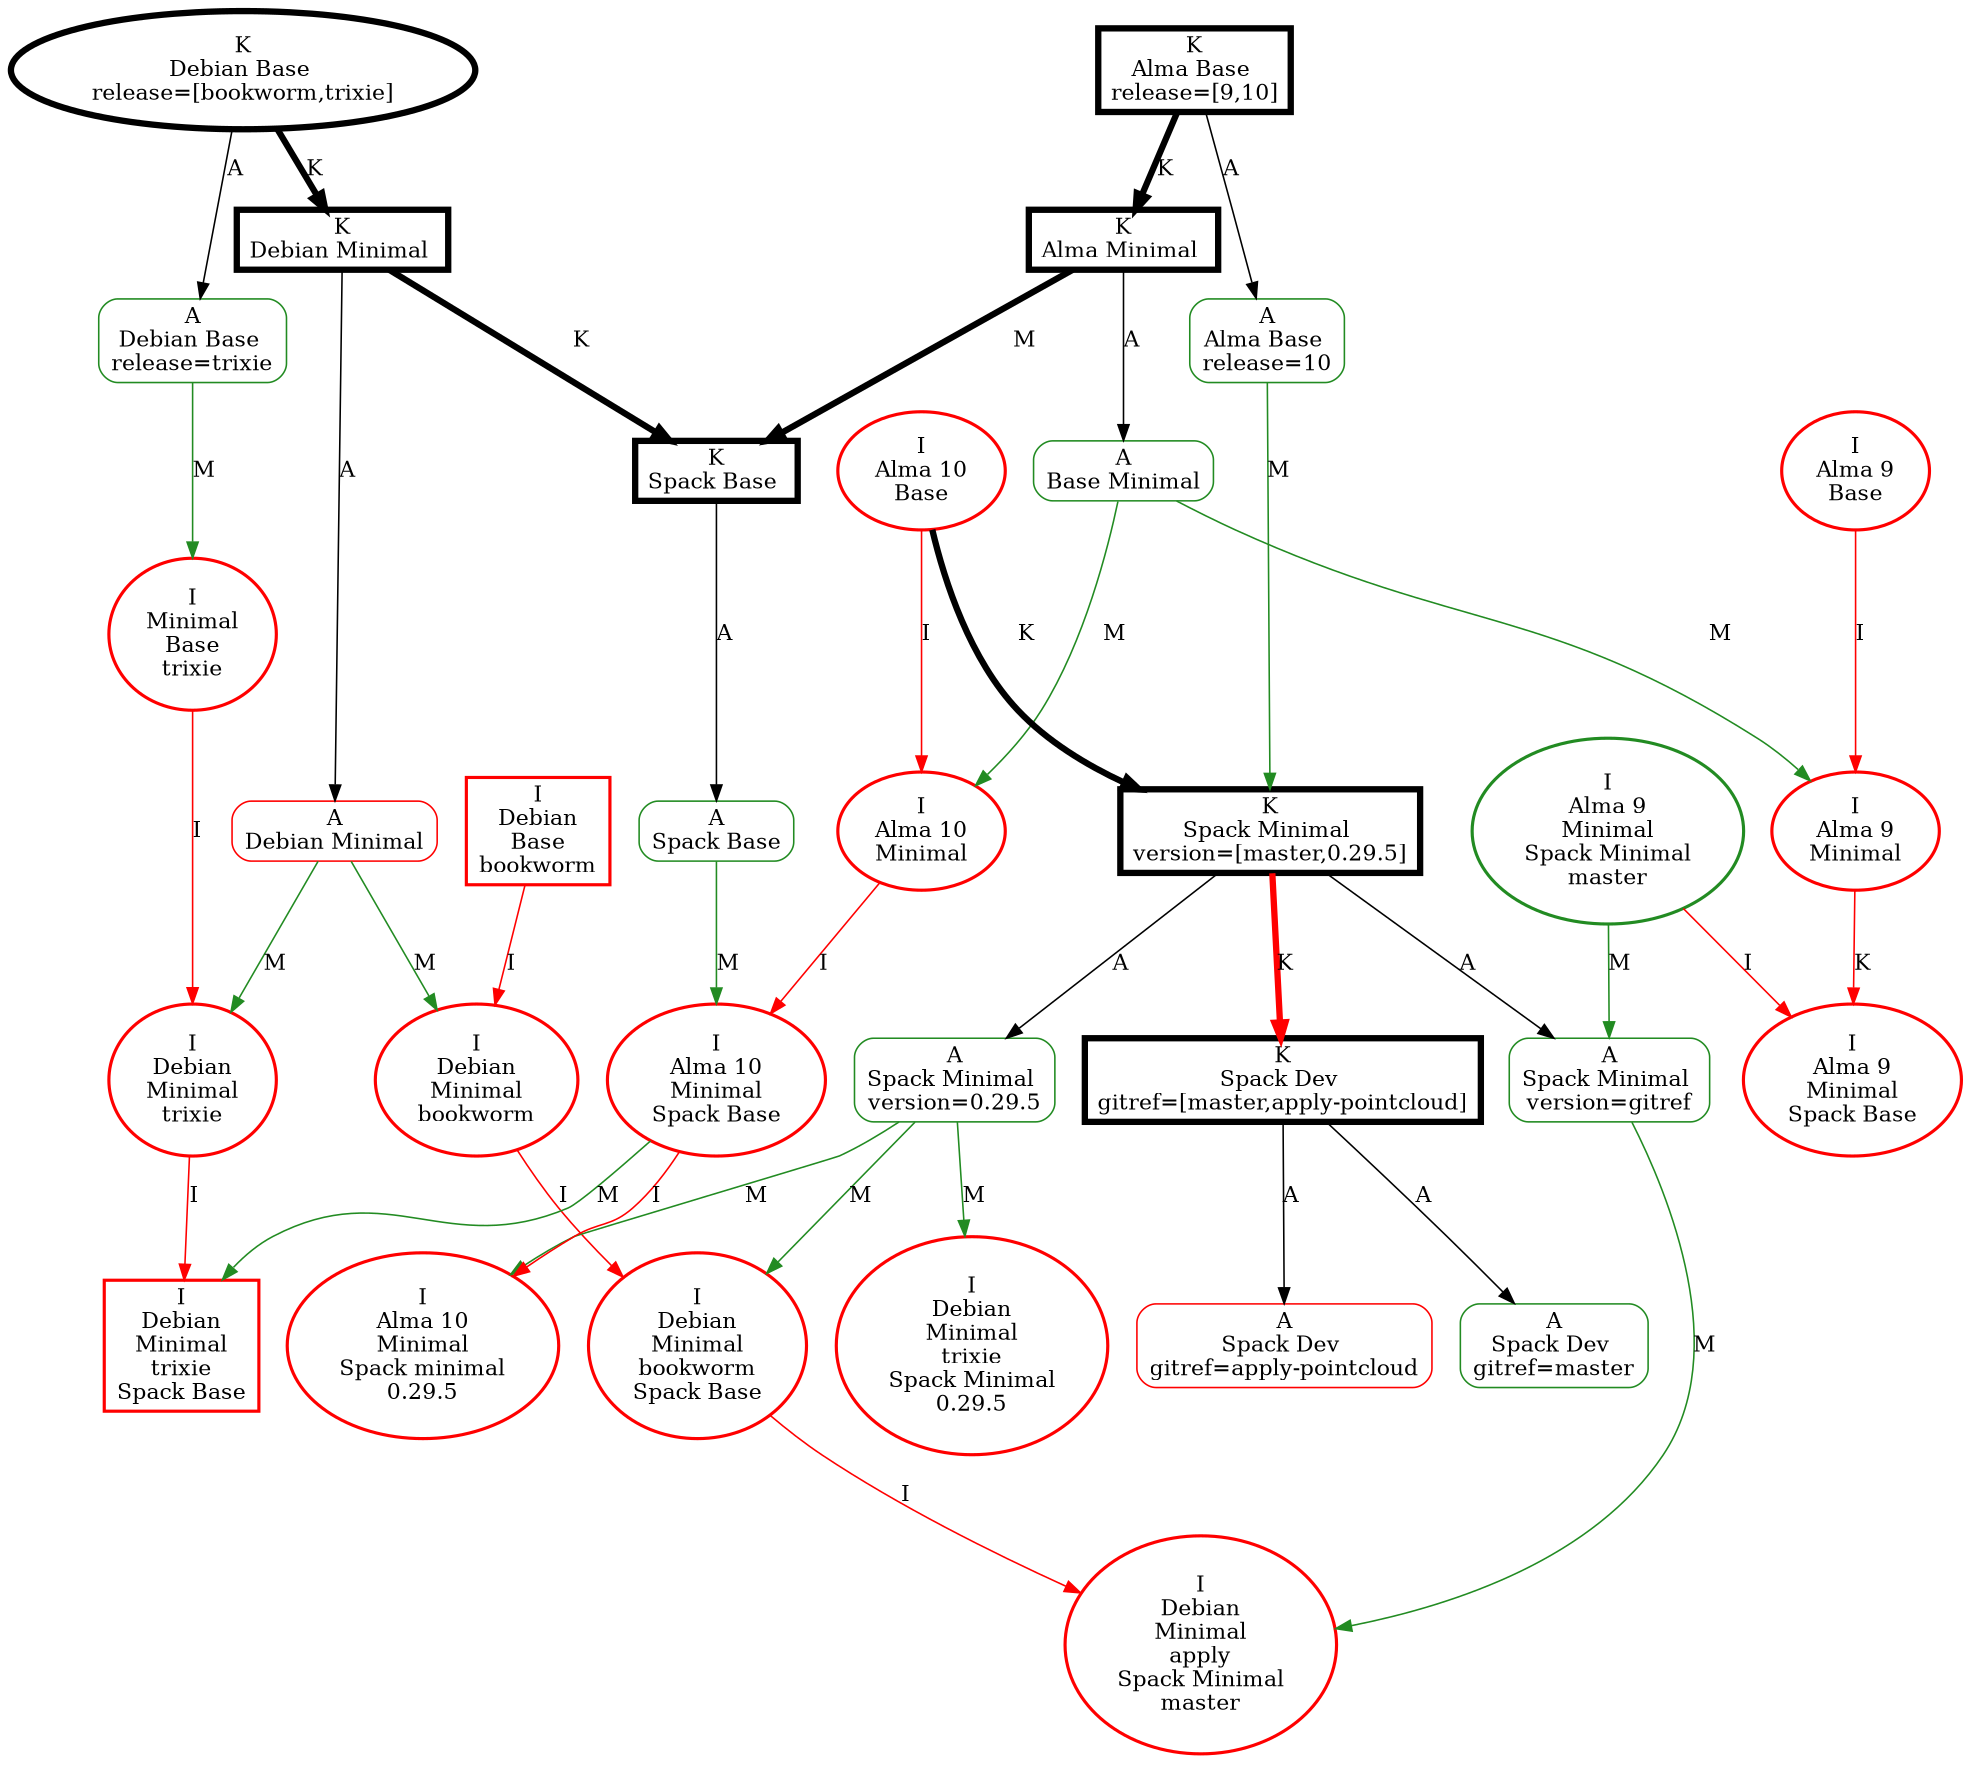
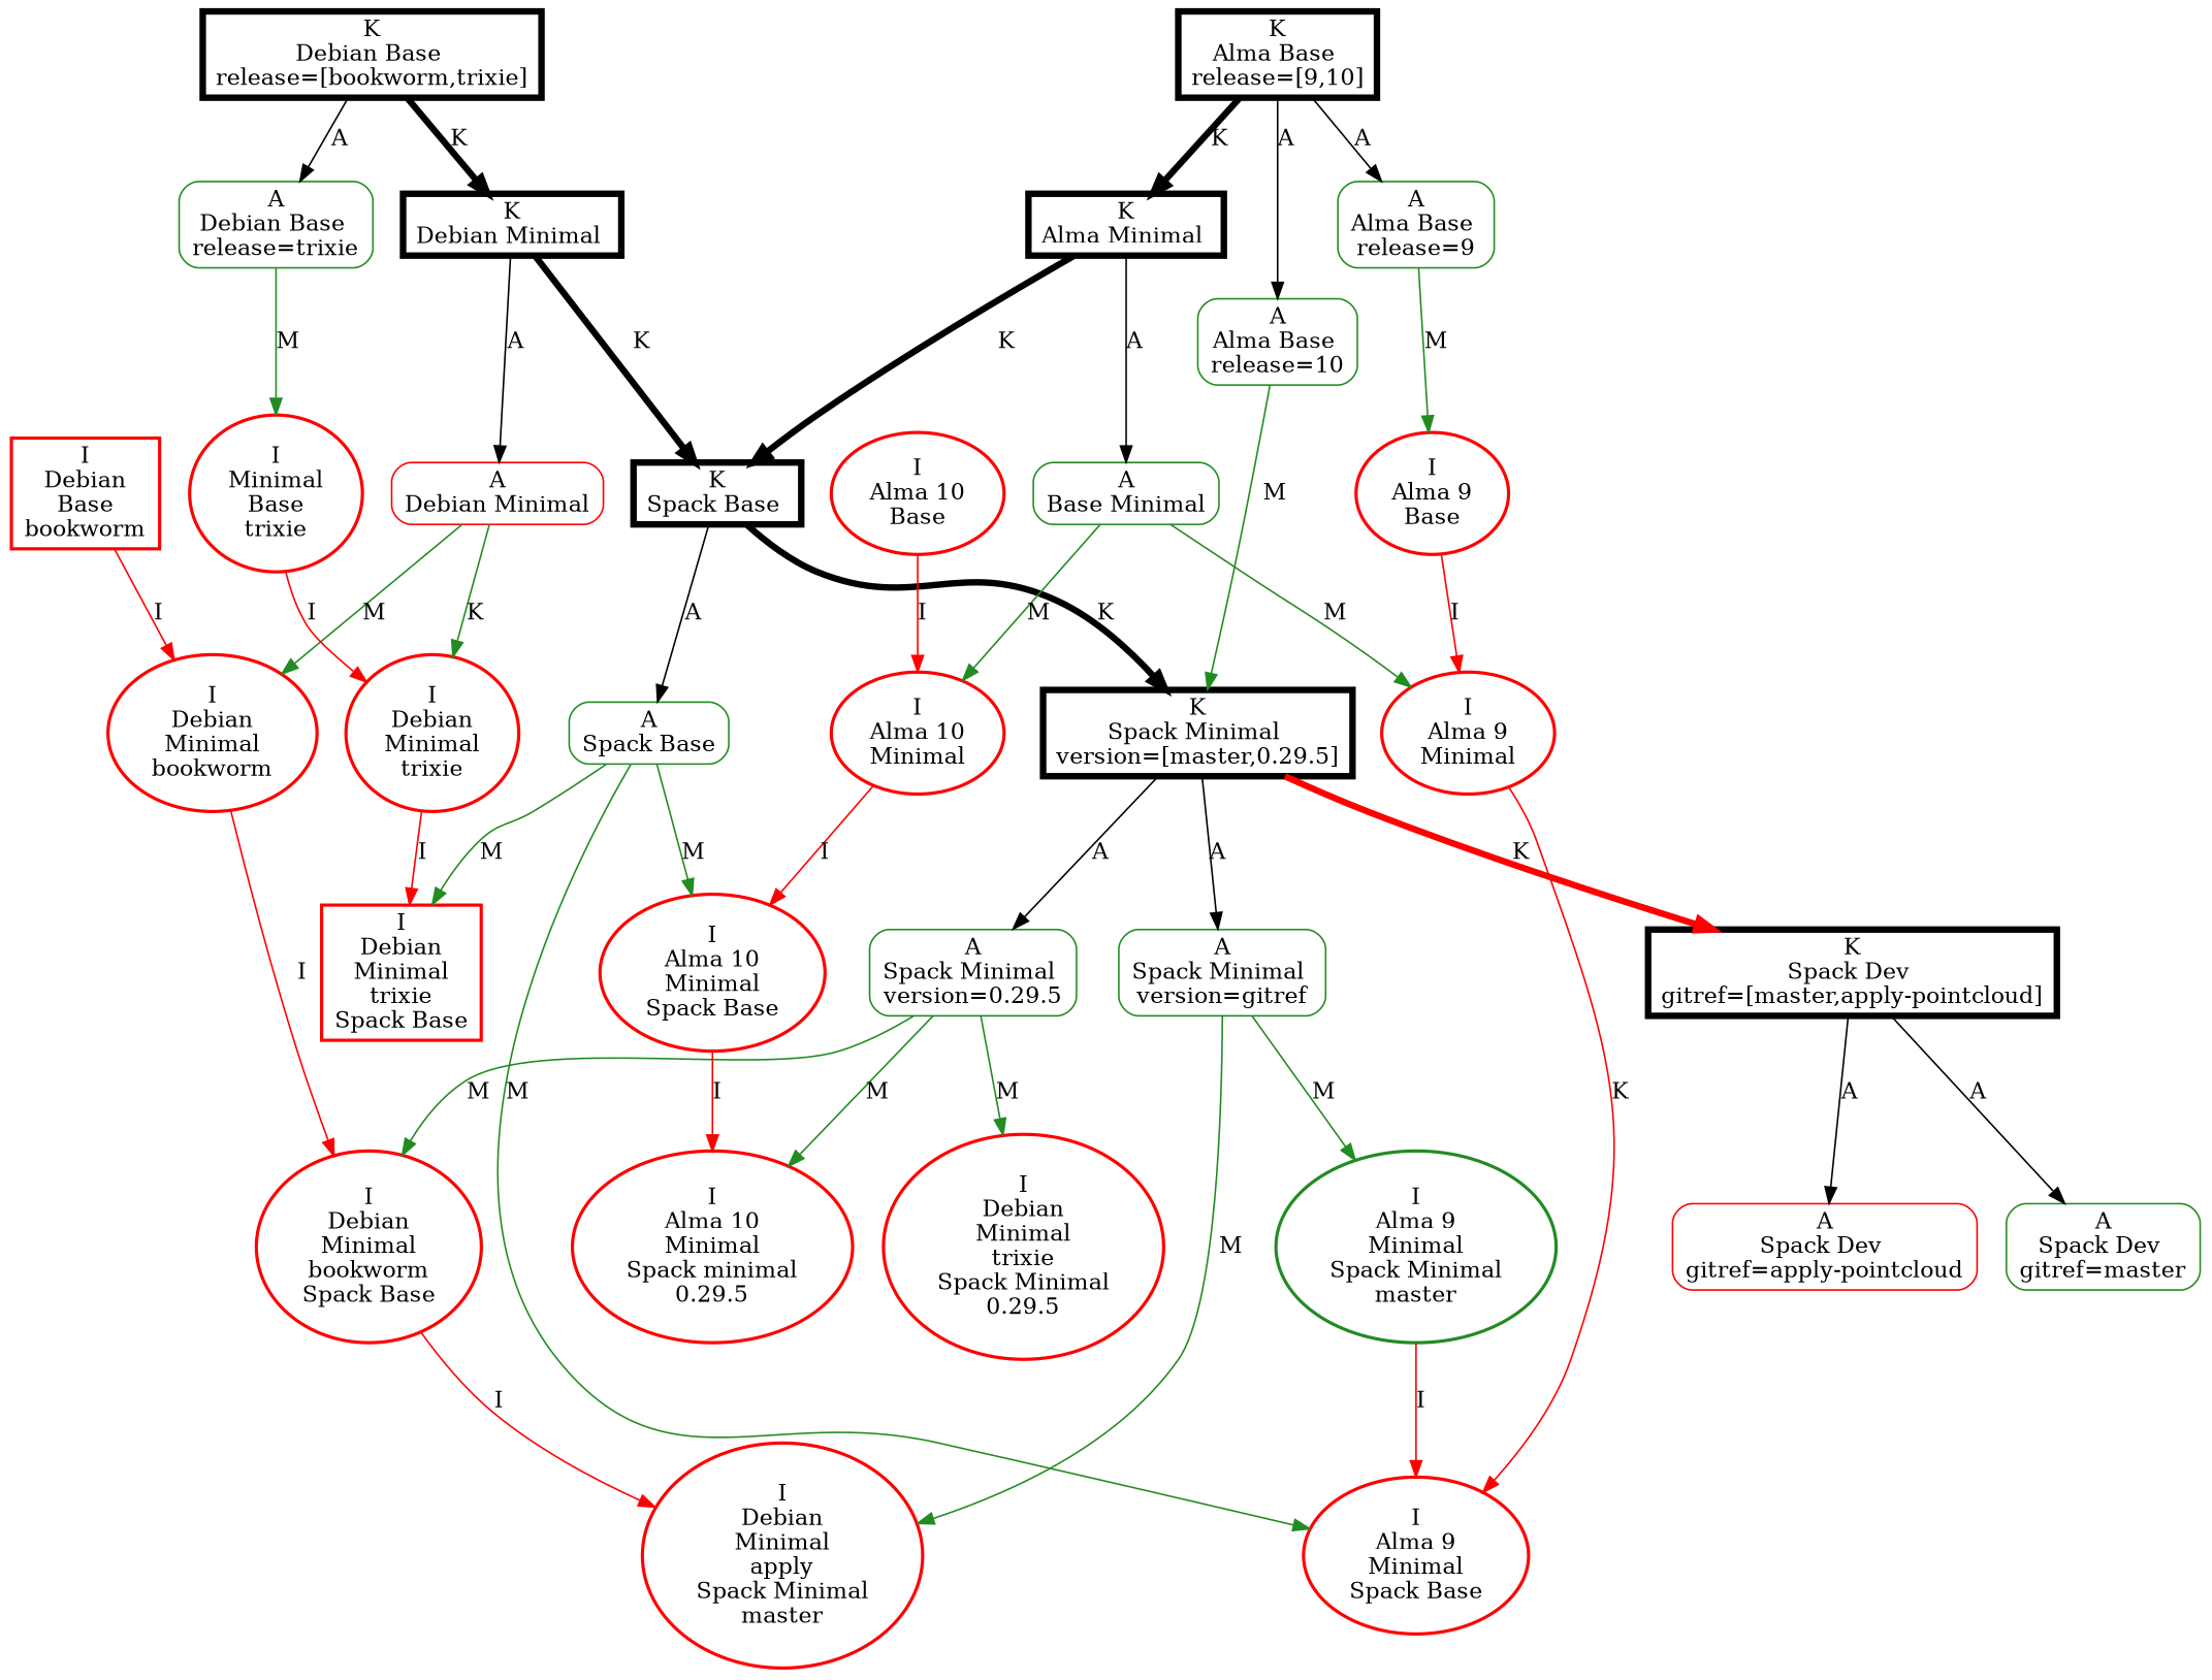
  digraph {
    node [color=red penwidth=2 shape=ellipse]
    edge [color=black penwidth=1]
-   n1 [color=black label="K\nDebian Base \nrelease=[bookworm,trixie]" penwidth=4]
+   n1 [color=black label="K\nDebian Base \nrelease=[bookworm,trixie]" penwidth=4 shape=box]
    n2 [color=black label="K\nDebian Minimal " penwidth=4 shape=box]
    n3 [color=forestgreen label="A\nDebian Base \nrelease=trixie" penwidth=1 shape=Mrecord]
    n4 [color=black label="K\nSpack Base " penwidth=4 shape=box]
    n5 [label="A\nDebian Minimal " penwidth=1 shape=Mrecord]
    n6 [label="I\nMinimal\nBase\ntrixie"]
    n7 [color=black label="K\nSpack Minimal \nversion=[master,0.29.5]" penwidth=4 shape=box]
    n8 [color=forestgreen label="A\nSpack Base " penwidth=1 shape=Mrecord]
    n9 [label="I\nDebian\nMinimal\nbookworm"]
    n10 [label="I\nDebian\nMinimal\ntrixie"]
    n11 [color=black label="K\nAlma Base \nrelease=[9,10]" penwidth=4 shape=box]
    n12 [color=black label="K\nAlma Minimal " penwidth=4 shape=box]
+   n13 [color=forestgreen label="A\nAlma Base \nrelease=9" penwidth=1 shape=Mrecord]
    n14 [color=forestgreen label="A\nAlma Base \nrelease=10" penwidth=1 shape=Mrecord]
    n15 [color=forestgreen label="A\nBase Minimal " penwidth=1 shape=Mrecord]
    n16 [label="I\nAlma 9\nBase"]
    n17 [label="I\nAlma 9\nMinimal"]
    n18 [label="I\nAlma 10\nMinimal"]
    n19 [color=black label="K\nSpack Dev \ngitref=[master,apply-pointcloud]" penwidth=4 shape=box]
    n20 [color=forestgreen label="A\nSpack Minimal \nversion=gitref" penwidth=1 shape=Mrecord]
    n21 [color=forestgreen label="A\nSpack Minimal \nversion=0.29.5" penwidth=1 shape=Mrecord]
    n22 [label="I\nDebian\nMinimal\ntrixie\nSpack Base" shape=box]
    n23 [label="I\nAlma 9\nMinimal\nSpack Base"]
    n24 [label="I\nAlma 10\nMinimal\nSpack Base"]
    n25 [color=forestgreen label="A\nSpack Dev \ngitref=master" penwidth=1 shape=Mrecord]
    n26 [label="A\nSpack Dev \ngitref=apply-pointcloud" penwidth=1 shape=Mrecord]
    n27 [label="I\nDebian\nMinimal\napply\nSpack Minimal\nmaster"]
    n28 [color=forestgreen label="I\nAlma 9\nMinimal\nSpack Minimal\nmaster"]
    n29 [label="I\nDebian\nMinimal\nbookworm\nSpack Base"]
    n30 [label="I\nDebian\nMinimal\ntrixie\nSpack Minimal\n0.29.5"]
    n31 [label="I\nAlma 10\nMinimal\nSpack minimal\n0.29.5"]
    n32 [label="I\nDebian\nBase\nbookworm" shape=box]
    n33 [label="I\nAlma 10\nBase"]
    n1 -> n2 [label=K penwidth=4]
    n1 -> n3 [label=A]
    n2 -> n4 [label=K penwidth=4]
    n2 -> n5 [label=A]
    n3 -> n6 [color=forestgreen label=M]
-   n33 -> n7 [label=K penwidth=4]
+   n4 -> n7 [label=K penwidth=4]
    n4 -> n8 [label=A]
    n5 -> n9 [color=forestgreen label=M]
-   n5 -> n10 [color=forestgreen label=M]
+   n5 -> n10 [color=forestgreen label=K]
    n6 -> n10 [color=red label=I]
    n7 -> n19 [color=red label=K penwidth=4]
    n7 -> n20 [label=A]
    n7 -> n21 [label=A]
-   n24 -> n22 [color=forestgreen label=M]
+   n8 -> n22 [color=forestgreen label=M]
+   n8 -> n23 [color=forestgreen label=M]
    n8 -> n24 [color=forestgreen label=M]
    n9 -> n29 [color=red label=I]
    n10 -> n22 [color=red label=I]
    n11 -> n12 [label=K penwidth=4]
+   n11 -> n13 [label=A]
    n11 -> n14 [label=A]
-   n12 -> n4 [label=M penwidth=4]
+   n12 -> n4 [label=K penwidth=4]
    n12 -> n15 [label=A]
+   n13 -> n16 [color=forestgreen label=M]
    n14 -> n7 [color=forestgreen label=M]
    n15 -> n17 [color=forestgreen label=M]
    n15 -> n18 [color=forestgreen label=M]
    n16 -> n17 [color=red label=I]
    n17 -> n23 [color=red label=K]
    n18 -> n24 [color=red label=I]
    n19 -> n25 [label=A]
    n19 -> n26 [label=A]
    n20 -> n27 [color=forestgreen label=M]
-   n28 -> n20 [color=forestgreen label=M]
+   n20 -> n28 [color=forestgreen label=M]
    n21 -> n29 [color=forestgreen label=M]
    n21 -> n30 [color=forestgreen label=M]
    n21 -> n31 [color=forestgreen label=M]
    n24 -> n31 [color=red label=I]
    n28 -> n23 [color=red label=I]
    n29 -> n27 [color=red label=I]
    n32 -> n9 [color=red label=I]
    n33 -> n18 [color=red label=I]
  }
